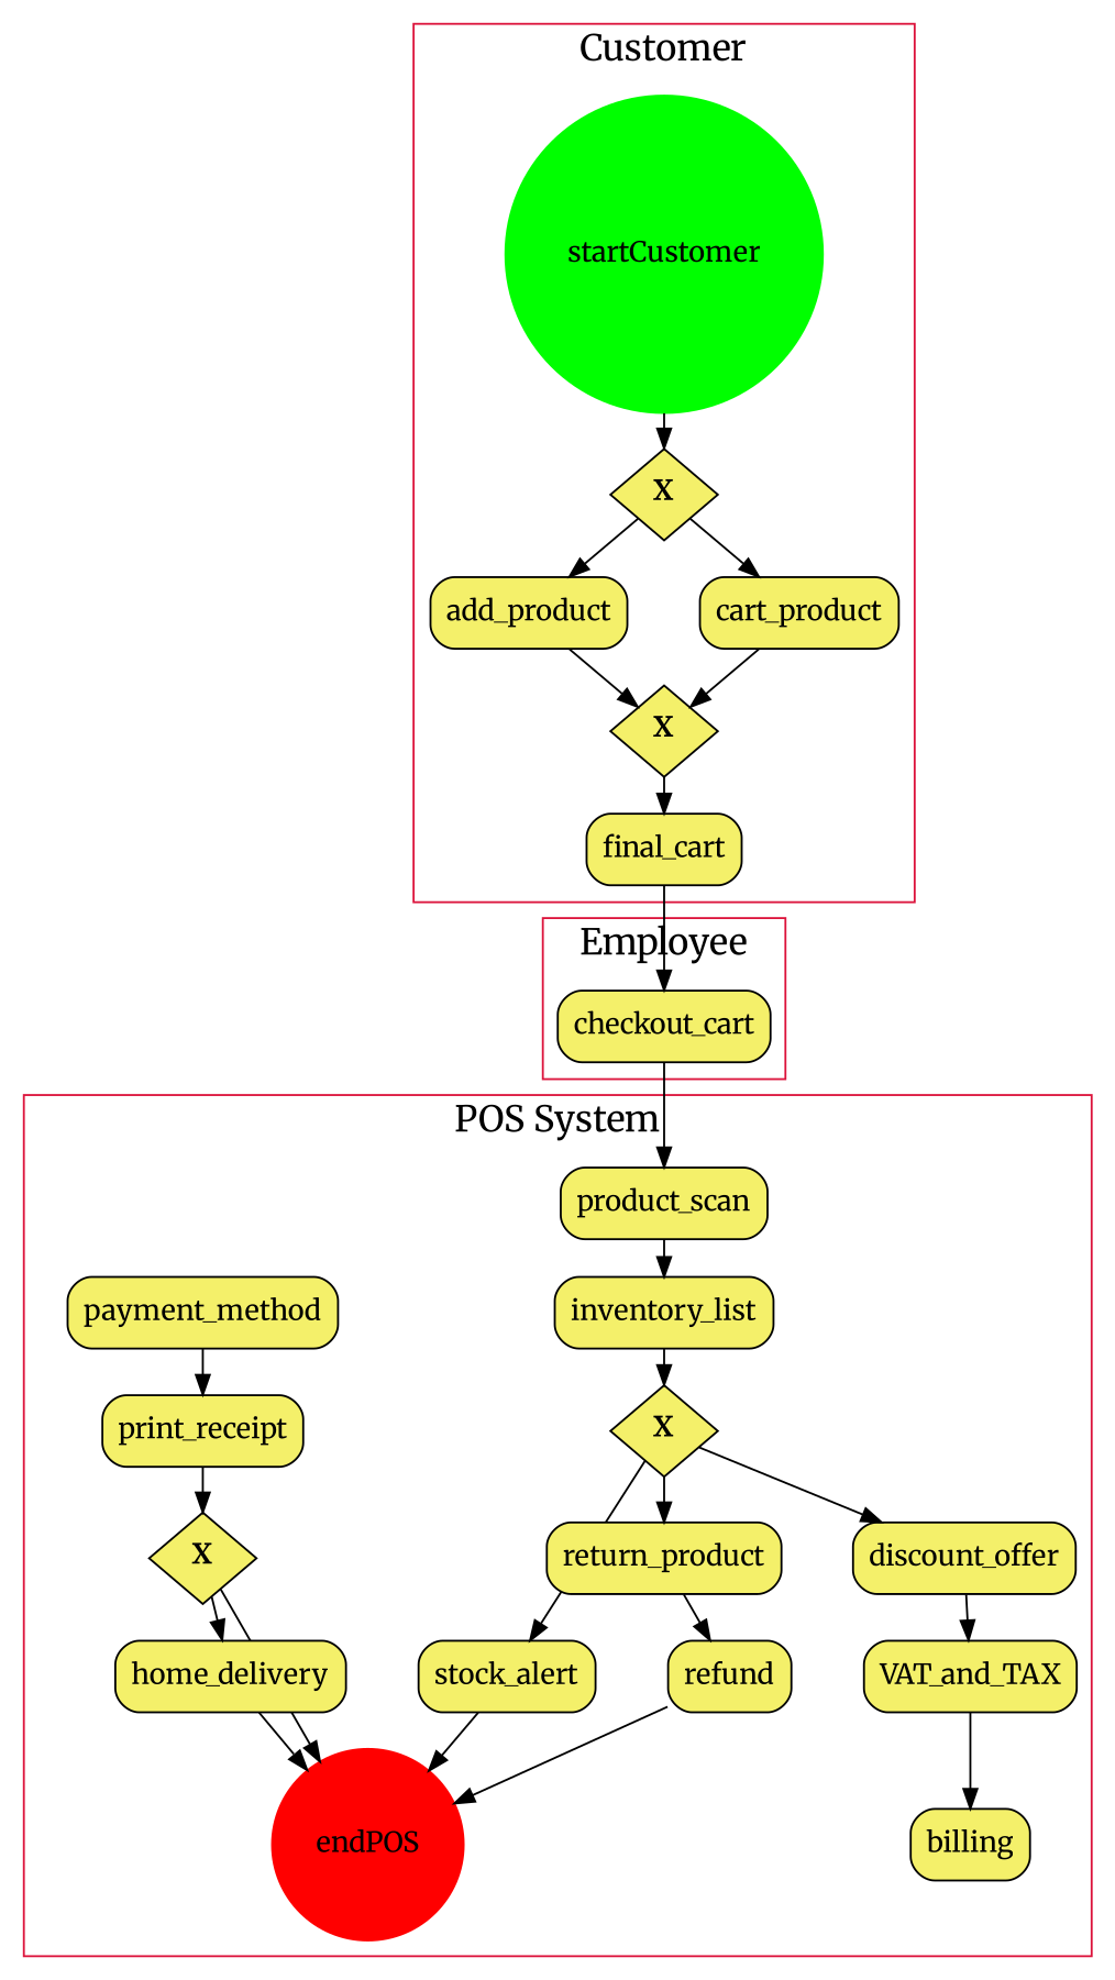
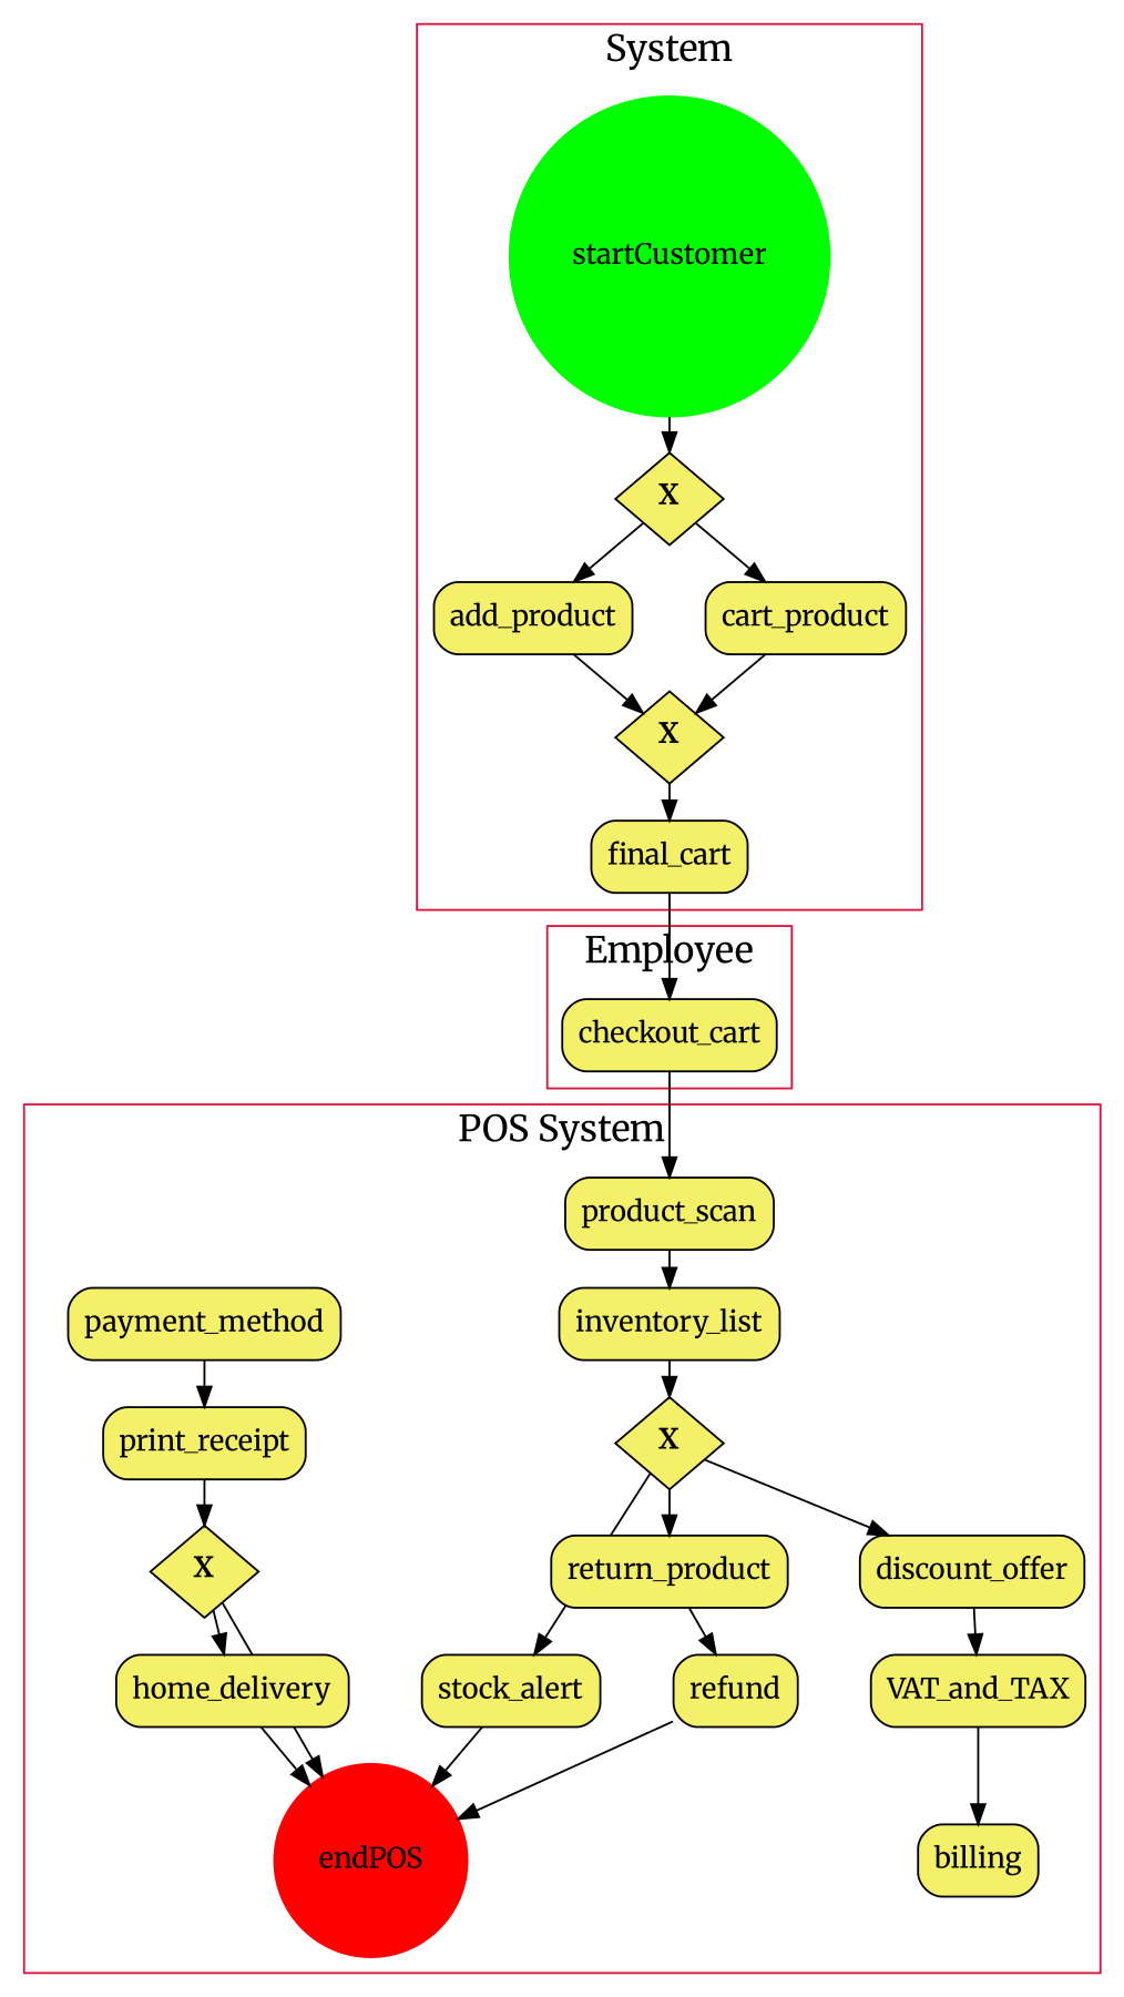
  digraph {
    bgcolor=white
    color=crimson
    compound=true
    fontname=Merriweather
    fontsize=18
    labeljust=c
    labelloc=t
    nodesep=.5
    rankdir=TB
    ranksep=.25
    splines=false
    node [fillcolor="#F4F06A" fontcolor=black fontname=Merriweather shape=Mrecord style=filled]
    edge [fontname=Merriweather]
    startCustomer [color=green fillcolor=green shape=circle width=0.3]
    n2 [height=.1 label=<<B>X</B>> shape=diamond width=.1]
    add_product
    n4 [label=cart_product]
    n5 [height=.1 label=<<B>X</B>> shape=diamond width=.1]
    final_cart
    checkout_cart
    product_scan
    n9 [height=.1 label=<<B>X</B>> shape=diamond width=.1]
    stock_alert
    return_product
    discount_offer
    n13 [height=.1 label=<<B>X</B>> shape=diamond width=.1]
    endPOS [color=red fillcolor=red shape=circle width=0.3]
    home_delivery
    inventory_list
    refund
    VAT_and_TAX
    billing
    payment_method
    print_receipt
    subgraph cluster_1 {
-     label=Customer
+     label=System
      startCustomer
      n2
      add_product
      n4
      n5
      final_cart
    }
    subgraph cluster_2 {
      label=Employee
      checkout_cart
    }
    subgraph cluster_3 {
      label="POS System"
      product_scan
      n9
      stock_alert
      return_product
      discount_offer
      n13
      endPOS
      home_delivery
      inventory_list
      refund
      VAT_and_TAX
      billing
      payment_method
      print_receipt
    }
    startCustomer -> n2
    n2 -> add_product
    n2 -> n4
    add_product -> n5
    n4 -> n5
    n5 -> final_cart
    final_cart -> checkout_cart
    checkout_cart -> product_scan
    product_scan -> inventory_list
    n9 -> stock_alert
    n9 -> return_product
    n9 -> discount_offer
    stock_alert -> endPOS
    return_product -> refund
    discount_offer -> VAT_and_TAX
    n13 -> endPOS
    n13 -> home_delivery
    home_delivery -> endPOS
    inventory_list -> n9
    refund -> endPOS
    VAT_and_TAX -> billing
    payment_method -> print_receipt
    print_receipt -> n13
  }
